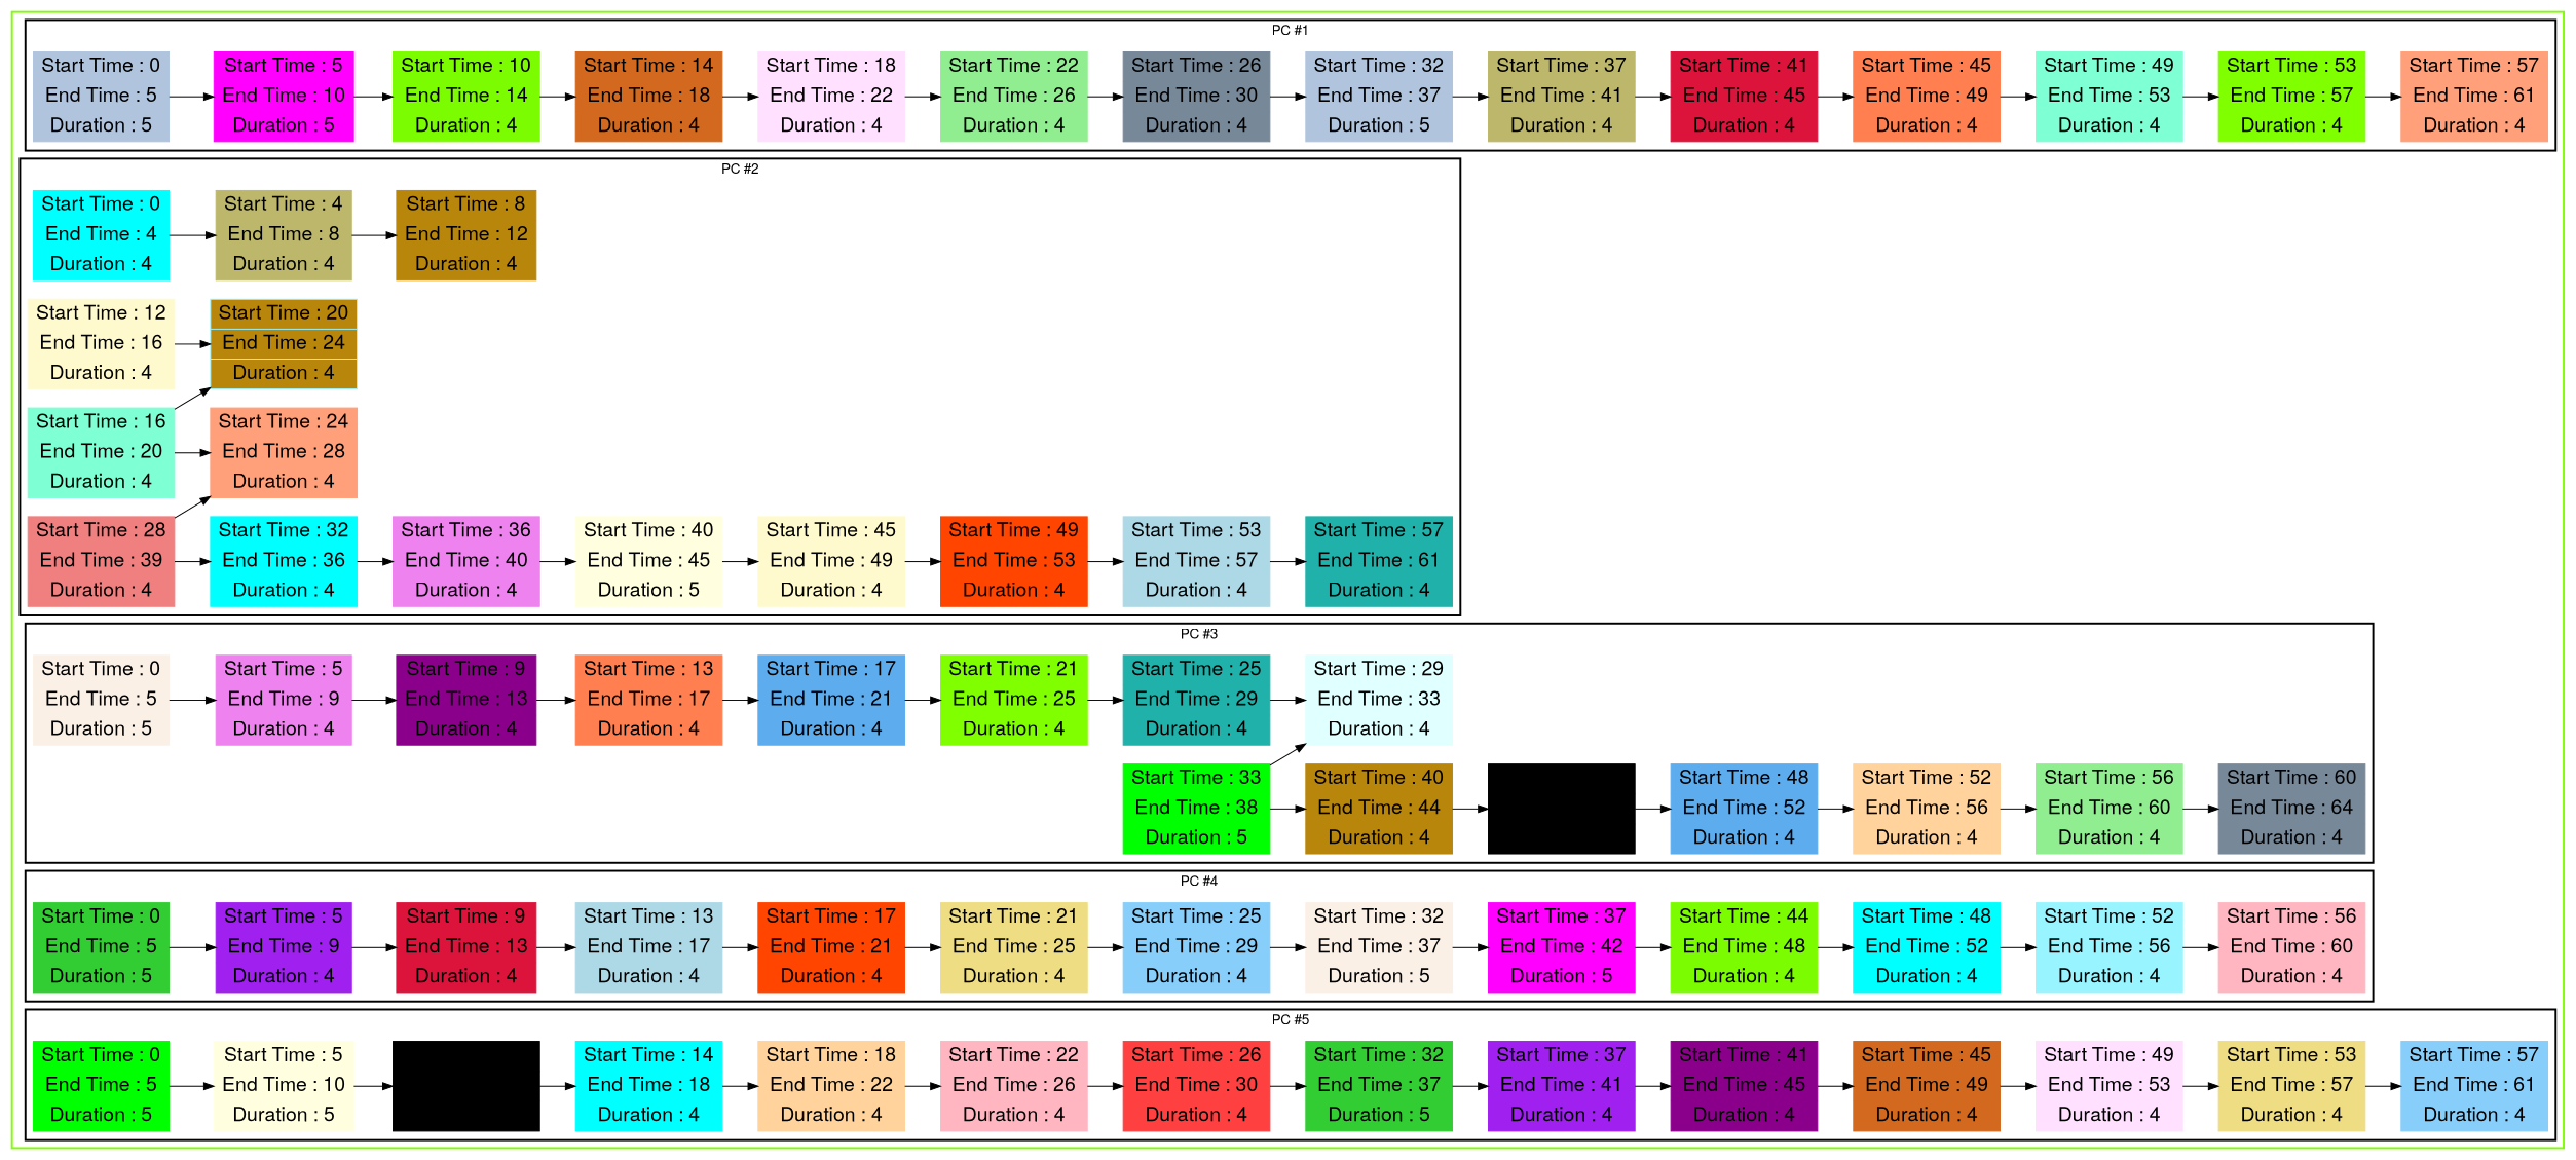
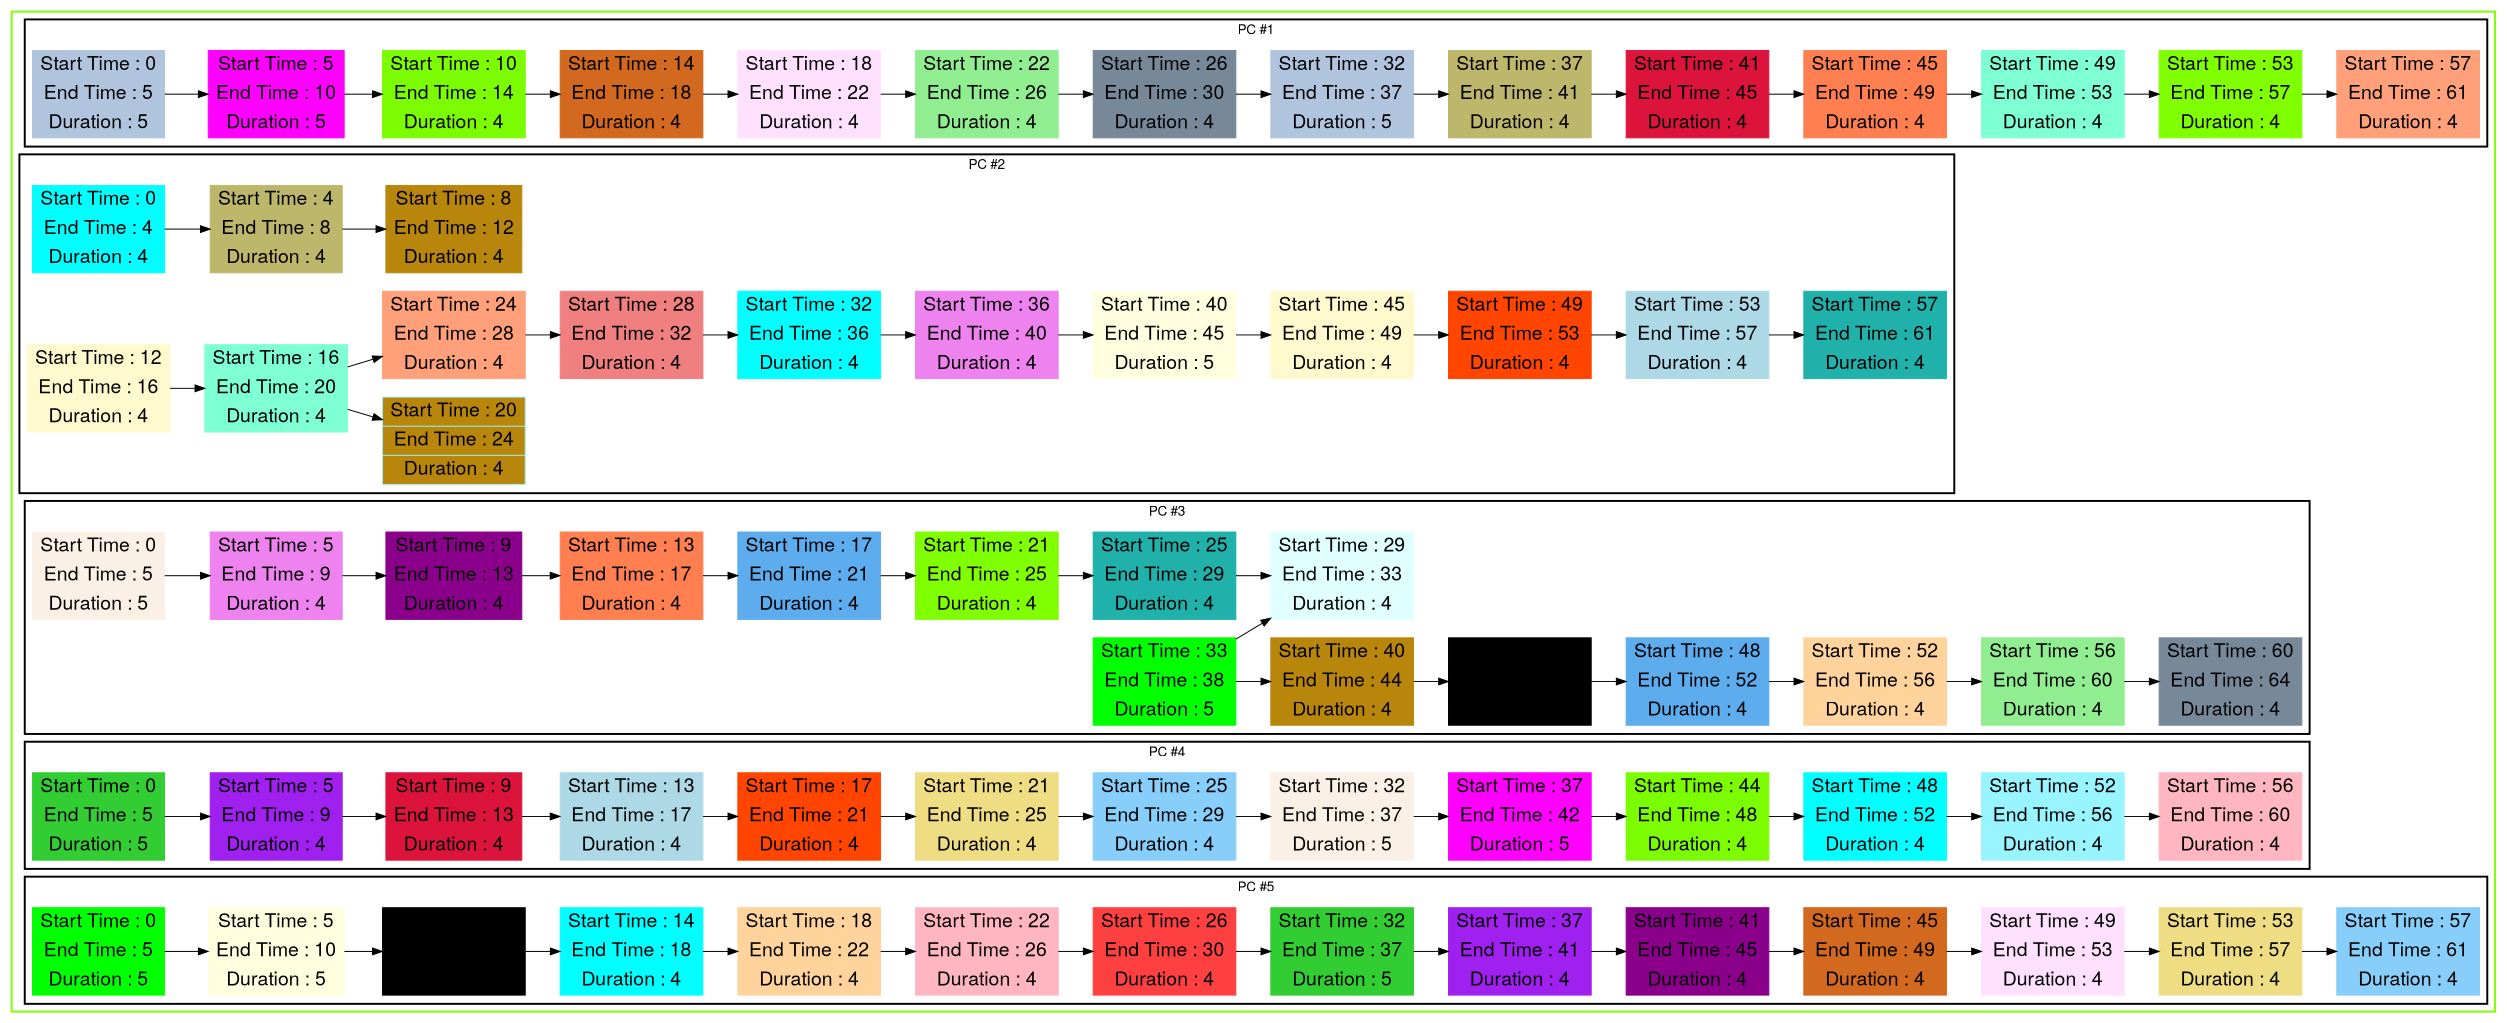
  digraph {
    fontname="Helvetica,Arial,sans-serif"
    rankdir=LR
    node [color=lightsteelblue fontname="Helvetica,Arial,sans-serif" fontsize=20 shape=record style=filled]
    edge [fontname="Helvetica,Arial,sans-serif"]
    n1 [label="Start Time : 0 | End Time : 5 | Duration : 5"]
    n2 [color=magenta label="Start Time : 5 | End Time : 10 | Duration : 5"]
    n3 [color=lawngreen label="Start Time : 10 | End Time : 14 | Duration : 4"]
    n4 [color=chocolate label="Start Time : 14 | End Time : 18 | Duration : 4"]
    n5 [color=thistle1 label="Start Time : 18 | End Time : 22 | Duration : 4"]
    n6 [color=lightgreen label="Start Time : 22 | End Time : 26 | Duration : 4"]
    n7 [color=lightslategray label="Start Time : 26 | End Time : 30 | Duration : 4"]
    n8 [label="Start Time : 32 | End Time : 37 | Duration : 5"]
    n9 [color=darkkhaki label="Start Time : 37 | End Time : 41 | Duration : 4"]
    n10 [color=crimson label="Start Time : 41 | End Time : 45 | Duration : 4"]
    n11 [color=coral label="Start Time : 45 | End Time : 49 | Duration : 4"]
    n12 [color=aquamarine label="Start Time : 49 | End Time : 53 | Duration : 4"]
    n13 [color=chartreuse label="Start Time : 53 | End Time : 57 | Duration : 4"]
    n14 [color=lightsalmon label="Start Time : 57 | End Time : 61 | Duration : 4"]
    n15 [color=cyan label="Start Time : 0 | End Time : 4 | Duration : 4"]
    n16 [color=darkkhaki label="Start Time : 4 | End Time : 8 | Duration : 4"]
    n17 [color=darkgoldenrod label="Start Time : 8 | End Time : 12 | Duration : 4"]
    n18 [color=lemonchiffon label="Start Time : 12 | End Time : 16 | Duration : 4"]
    n19 [color=aquamarine label="Start Time : 16 | End Time : 20 | Duration : 4"]
    n20 [color=cadetblue1 fillcolor=darkgoldenrod label="Start Time : 20 | End Time : 24 | Duration : 4"]
    n21 [color=lightsalmon label="Start Time : 24 | End Time : 28 | Duration : 4"]
-   n22 [color=lightcoral label="Start Time : 28 | End Time : 39 | Duration : 4"]
+   n22 [color=lightcoral label="Start Time : 28 | End Time : 32 | Duration : 4"]
    n23 [color=cyan label="Start Time : 32 | End Time : 36 | Duration : 4"]
    n24 [color=violet label="Start Time : 36 | End Time : 40 | Duration : 4"]
    n25 [color=lightyellow label="Start Time : 40 | End Time : 45 | Duration : 5"]
    n26 [color=lemonchiffon label="Start Time : 45 | End Time : 49 | Duration : 4"]
    n27 [color=orangered1 label="Start Time : 49 | End Time : 53 | Duration : 4"]
    n28 [color=lightblue label="Start Time : 53 | End Time : 57 | Duration : 4"]
    n29 [color=lightseagreen label="Start Time : 57 | End Time : 61 | Duration : 4"]
    n30 [color=linen label="Start Time : 0 | End Time : 5 | Duration : 5"]
    n31 [color=violet label="Start Time : 5 | End Time : 9 | Duration : 4"]
    n32 [color=darkmagenta label="Start Time : 9 | End Time : 13 | Duration : 4"]
    n33 [color=coral label="Start Time : 13 | End Time : 17 | Duration : 4"]
    n34 [color=steelblue2 label="Start Time : 17 | End Time : 21 | Duration : 4"]
    n35 [color=chartreuse label="Start Time : 21 | End Time : 25 | Duration : 4"]
    n36 [color=lightseagreen label="Start Time : 25 | End Time : 29 | Duration : 4"]
    n37 [color=lightcyan label="Start Time : 29 | End Time : 33 | Duration : 4"]
    n38 [color=lime label="Start Time : 33 | End Time : 38 | Duration : 5"]
    n39 [color=darkgoldenrod label="Start Time : 40 | End Time : 44 | Duration : 4"]
    n40 [color=cornflower label="Start Time : 44 | End Time : 48 | Duration : 4"]
    n41 [color=steelblue2 label="Start Time : 48 | End Time : 52 | Duration : 4"]
    n42 [color=burlywood1 label="Start Time : 52 | End Time : 56 | Duration : 4"]
    n43 [color=lightgreen label="Start Time : 56 | End Time : 60 | Duration : 4"]
    n44 [color=lightslategray label="Start Time : 60 | End Time : 64 | Duration : 4"]
    n45 [color=limegreen label="Start Time : 0 | End Time : 5 | Duration : 5"]
    n46 [color=x11purple label="Start Time : 5 | End Time : 9 | Duration : 4"]
    n47 [color=crimson label="Start Time : 9 | End Time : 13 | Duration : 4"]
    n48 [color=lightblue label="Start Time : 13 | End Time : 17 | Duration : 4"]
    n49 [color=orangered1 label="Start Time : 17 | End Time : 21 | Duration : 4"]
    n50 [color=lightgoldenrod label="Start Time : 21 | End Time : 25 | Duration : 4"]
    n51 [color=lightskyblue label="Start Time : 25 | End Time : 29 | Duration : 4"]
    n52 [color=linen label="Start Time : 32 | End Time : 37 | Duration : 5"]
    n53 [color=magenta label="Start Time : 37 | End Time : 42 | Duration : 5"]
    n54 [color=lawngreen label="Start Time : 44 | End Time : 48 | Duration : 4"]
    n55 [color=aqua label="Start Time : 48 | End Time : 52 | Duration : 4"]
    n56 [color=cadetblue1 label="Start Time : 52 | End Time : 56 | Duration : 4"]
    n57 [color=lightpink label="Start Time : 56 | End Time : 60 | Duration : 4"]
    n58 [color=lime label="Start Time : 0 | End Time : 5 | Duration : 5"]
    n59 [color=lightyellow label="Start Time : 5 | End Time : 10 | Duration : 5"]
    n60 [color=cornflower label="Start Time : 10 | End Time : 14 | Duration : 4"]
    n61 [color=aqua label="Start Time : 14 | End Time : 18 | Duration : 4"]
    n62 [color=burlywood1 label="Start Time : 18 | End Time : 22 | Duration : 4"]
    n63 [color=lightpink label="Start Time : 22 | End Time : 26 | Duration : 4"]
    n64 [color=brown1 label="Start Time : 26 | End Time : 30 | Duration : 4"]
    n65 [color=limegreen label="Start Time : 32 | End Time : 37 | Duration : 5"]
    n66 [color=x11purple label="Start Time : 37 | End Time : 41 | Duration : 4"]
    n67 [color=darkmagenta label="Start Time : 41 | End Time : 45 | Duration : 4"]
    n68 [color=chocolate label="Start Time : 45 | End Time : 49 | Duration : 4"]
    n69 [color=thistle1 label="Start Time : 49 | End Time : 53 | Duration : 4"]
    n70 [color=lightgoldenrod label="Start Time : 53 | End Time : 57 | Duration : 4"]
    n71 [color=lightskyblue label="Start Time : 57 | End Time : 61 | Duration : 4"]
    subgraph cluster_1 {
      color=chartreuse
      style=bold
      subgraph cluster_2 {
        color=black
        label="PC #1"
        style=bold
        n1
        n2
        n3
        n4
        n5
        n6
        n7
        n8
        n9
        n10
        n11
        n12
        n13
        n14
      }
      subgraph cluster_3 {
        color=black
        label="PC #2"
        style=bold
        n15
        n16
        n17
        n18
        n19
        n20
        n21
        n22
        n23
        n24
        n25
        n26
        n27
        n28
        n29
      }
      subgraph cluster_4 {
        color=black
        label="PC #3"
        style=bold
        n30
        n31
        n32
        n33
        n34
        n35
        n36
        n37
        n38
        n39
        n40
        n41
        n42
        n43
        n44
      }
      subgraph cluster_5 {
        color=black
        label="PC #4"
        style=bold
        n45
        n46
        n47
        n48
        n49
        n50
        n51
        n52
        n53
        n54
        n55
        n56
        n57
      }
      subgraph cluster_6 {
        color=black
        label="PC #5"
        style=bold
        n58
        n59
        n60
        n61
        n62
        n63
        n64
        n65
        n66
        n67
        n68
        n69
        n70
        n71
      }
    }
    n1 -> n2
    n2 -> n3
    n3 -> n4
    n4 -> n5
    n5 -> n6
    n6 -> n7
    n7 -> n8
    n8 -> n9
    n9 -> n10
    n10 -> n11
    n11 -> n12
    n12 -> n13
    n13 -> n14
    n15 -> n16
    n16 -> n17
-   n18 -> n20
+   n18 -> n19
    n19 -> n20
    n19 -> n21
-   n22 -> n21
+   n21 -> n22
    n22 -> n23
    n23 -> n24
    n24 -> n25
    n25 -> n26
    n26 -> n27
    n27 -> n28
    n28 -> n29
    n30 -> n31
    n31 -> n32
    n32 -> n33
    n33 -> n34
    n34 -> n35
    n35 -> n36
    n36 -> n37
    n38 -> n37
    n38 -> n39
    n39 -> n40
    n40 -> n41
    n41 -> n42
    n42 -> n43
    n43 -> n44
    n45 -> n46
    n46 -> n47
    n47 -> n48
    n48 -> n49
    n49 -> n50
    n50 -> n51
    n51 -> n52
    n52 -> n53
    n53 -> n54
    n54 -> n55
    n55 -> n56
    n56 -> n57
    n58 -> n59
    n59 -> n60
    n60 -> n61
    n61 -> n62
    n62 -> n63
    n63 -> n64
    n64 -> n65
    n65 -> n66
    n66 -> n67
    n67 -> n68
    n68 -> n69
    n69 -> n70
    n70 -> n71
  }
